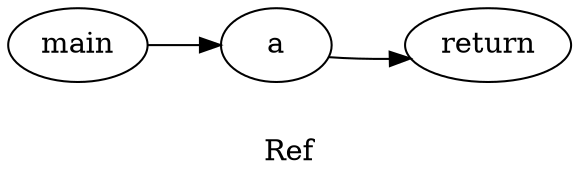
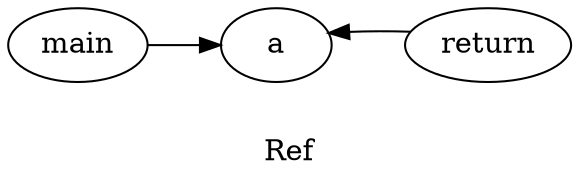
  digraph {
    label=Ref
    rankdir=LR
    n1 [label=main]
    n2 [label=a]
    n3 [label=return]
    n1 -> n2
-   n2 -> n3
+   n3 -> n2
  }
